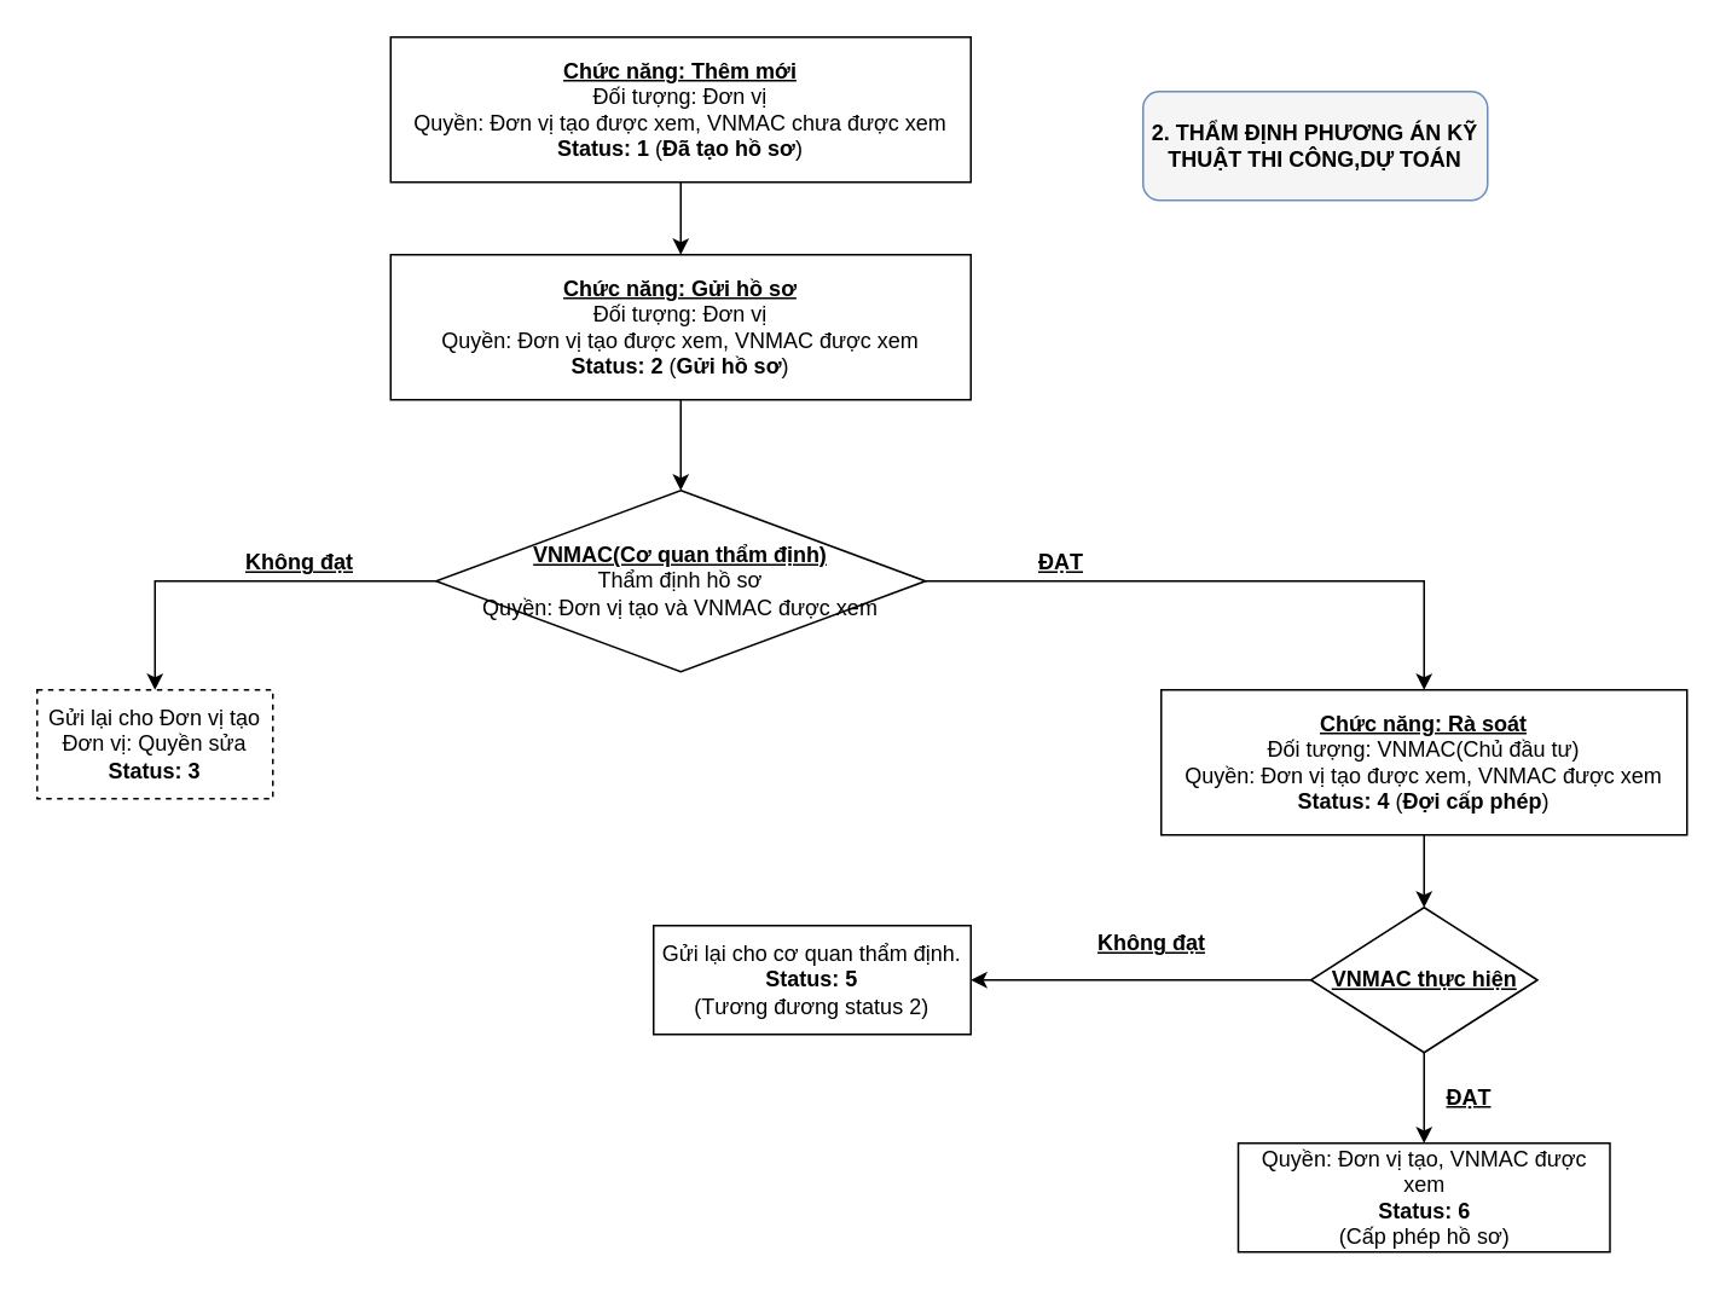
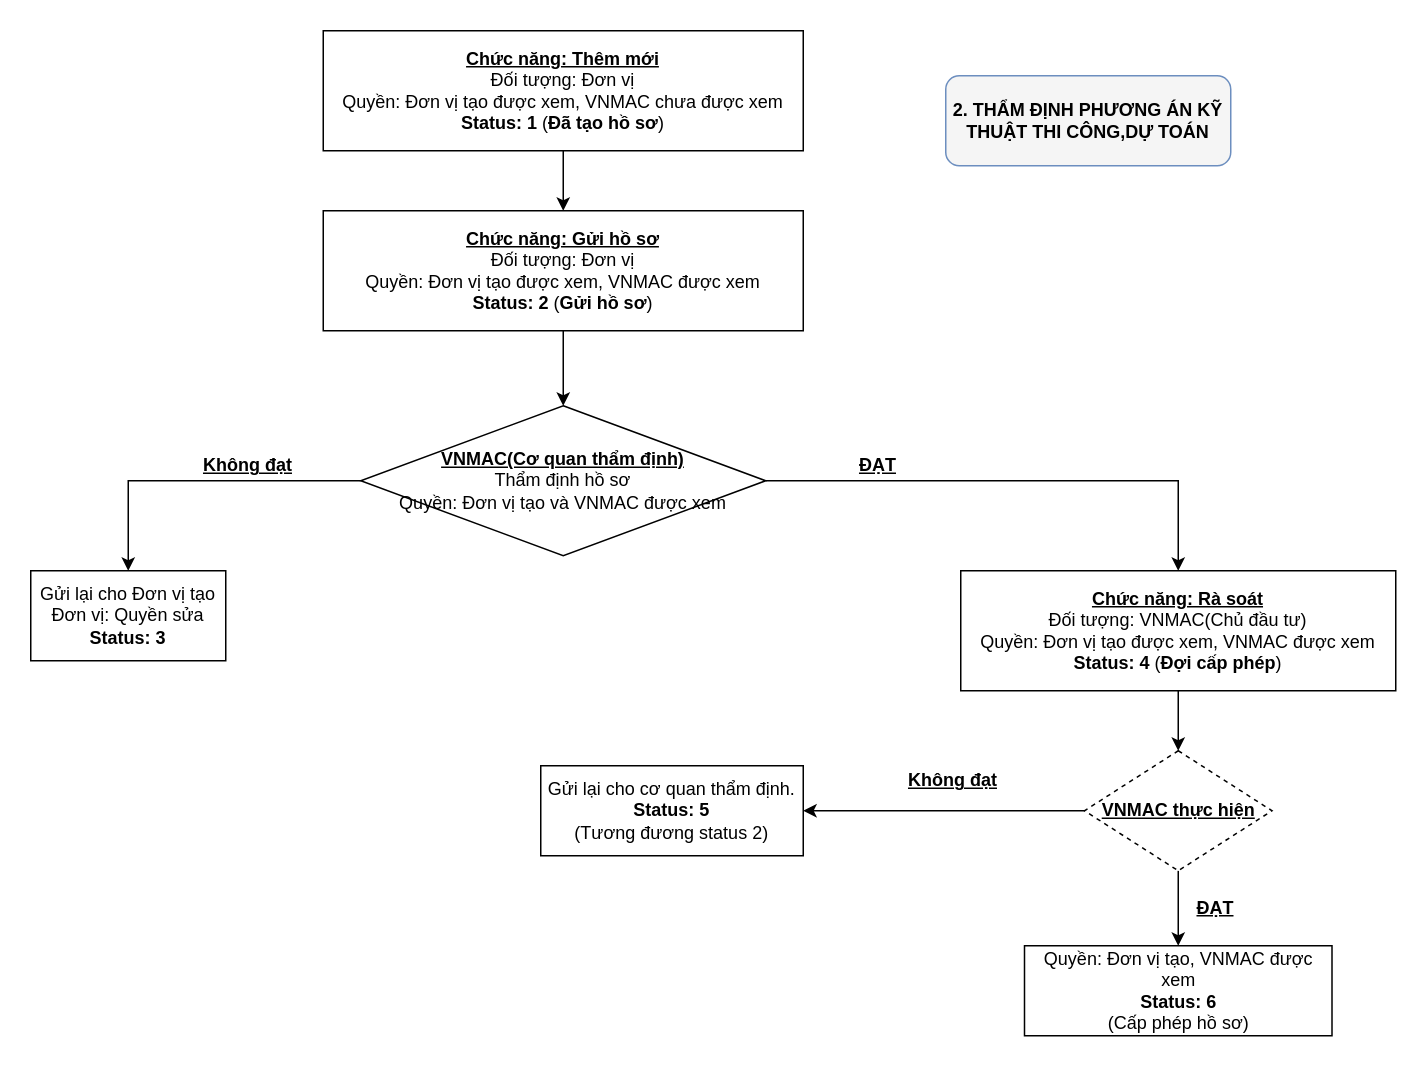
  <mxCell id="0" />
  <mxCell id="1" parent="0" />
  <mxCell id="2" value="" style="edgeStyle=orthogonalEdgeStyle;rounded=0;orthogonalLoop=1;jettySize=auto;html=1;entryX=0.5;entryY=0;entryDx=0;entryDy=0;" edge="1" parent="1" source="3" target="5"><mxGeometry relative="1" as="geometry"><mxPoint x="390" y="170" as="targetPoint" /></mxGeometry></mxCell>
  <mxCell id="3" value="&lt;b&gt;&lt;u&gt;Chức năng: Thêm mới&lt;/u&gt;&lt;/b&gt;&lt;br&gt;Đối tượng: Đơn vị&lt;br&gt;Quyền: Đơn vị tạo được xem, VNMAC chưa được xem&lt;br&gt;&lt;b&gt;Status: 1&lt;/b&gt; (&lt;b&gt;Đã tạo hồ sơ&lt;/b&gt;)" style="rounded=0;whiteSpace=wrap;html=1;" vertex="1" parent="1"><mxGeometry x="215" y="20" width="320" height="80" as="geometry" /></mxCell>
  <mxCell id="4" value="" style="edgeStyle=orthogonalEdgeStyle;rounded=0;orthogonalLoop=1;jettySize=auto;html=1;" edge="1" parent="1" source="5" target="8"><mxGeometry relative="1" as="geometry" /></mxCell>
  <mxCell id="5" value="&lt;b&gt;&lt;u&gt;Chức năng: Gửi hồ sơ&lt;/u&gt;&lt;/b&gt;&lt;br&gt;Đối tượng: Đơn vị&lt;br&gt;Quyền: Đơn vị tạo được xem, VNMAC được xem&lt;br&gt;&lt;b&gt;Status: 2&lt;/b&gt;&amp;nbsp;(&lt;b&gt;Gửi&amp;nbsp;hồ sơ&lt;/b&gt;)" style="rounded=0;whiteSpace=wrap;html=1;" vertex="1" parent="1"><mxGeometry x="215" y="140" width="320" height="80" as="geometry" /></mxCell>
  <mxCell id="6" value="" style="edgeStyle=orthogonalEdgeStyle;rounded=0;orthogonalLoop=1;jettySize=auto;html=1;" edge="1" parent="1" source="8" target="9"><mxGeometry relative="1" as="geometry" /></mxCell>
  <mxCell id="7" value="" style="edgeStyle=orthogonalEdgeStyle;rounded=0;orthogonalLoop=1;jettySize=auto;html=1;" edge="1" parent="1" source="8" target="12"><mxGeometry relative="1" as="geometry" /></mxCell>
  <mxCell id="8" value="&lt;b&gt;&lt;u&gt;VNMAC(Cơ quan thẩm định)&lt;br&gt;&lt;/u&gt;&lt;/b&gt;Thẩm định hồ sơ&lt;br&gt;Quyền: Đơn vị tạo và VNMAC được xem" style="rhombus;whiteSpace=wrap;html=1;rounded=0;" vertex="1" parent="1"><mxGeometry x="240" y="270" width="270" height="100" as="geometry" /></mxCell>
- <mxCell id="9" value="Gửi lại cho Đơn vị tạo&lt;br&gt;Đơn vị: Quyền sửa&lt;br&gt;&lt;b&gt;Status: 3&lt;/b&gt;" style="whiteSpace=wrap;html=1;rounded=0;dashed=1;" vertex="1" parent="1"><mxGeometry x="20" y="380" width="130" height="60" as="geometry" /></mxCell>
+ <mxCell id="9" value="Gửi lại cho Đơn vị tạo&lt;br&gt;Đơn vị: Quyền sửa&lt;br&gt;&lt;b&gt;Status: 3&lt;/b&gt;" style="whiteSpace=wrap;html=1;rounded=0;" vertex="1" parent="1"><mxGeometry x="20" y="380" width="130" height="60" as="geometry" /></mxCell>
  <mxCell id="10" value="&lt;b&gt;&lt;u&gt;Không đạt&lt;/u&gt;&lt;/b&gt;" style="text;html=1;strokeColor=none;fillColor=none;align=center;verticalAlign=middle;whiteSpace=wrap;rounded=0;" vertex="1" parent="1"><mxGeometry x="130" y="300" width="70" height="20" as="geometry" /></mxCell>
  <mxCell id="11" value="" style="edgeStyle=orthogonalEdgeStyle;rounded=0;orthogonalLoop=1;jettySize=auto;html=1;" edge="1" parent="1" source="12" target="16"><mxGeometry relative="1" as="geometry" /></mxCell>
  <mxCell id="12" value="&lt;b&gt;&lt;u&gt;Chức năng: Rà soát&lt;/u&gt;&lt;/b&gt;&lt;br&gt;Đối tượng: VNMAC(Chủ đầu tư)&lt;br&gt;Quyền: Đơn vị tạo được xem, VNMAC được xem&lt;br&gt;&lt;b&gt;Status: 4&lt;/b&gt;&amp;nbsp;(&lt;b&gt;Đợi cấp phép&lt;/b&gt;)" style="whiteSpace=wrap;html=1;rounded=0;" vertex="1" parent="1"><mxGeometry x="640" y="380" width="290" height="80" as="geometry" /></mxCell>
  <mxCell id="13" value="&lt;b&gt;&lt;u&gt;ĐẠT&lt;/u&gt;&lt;/b&gt;" style="text;html=1;strokeColor=none;fillColor=none;align=center;verticalAlign=middle;whiteSpace=wrap;rounded=0;" vertex="1" parent="1"><mxGeometry x="550" y="300" width="70" height="20" as="geometry" /></mxCell>
  <mxCell id="14" value="" style="edgeStyle=orthogonalEdgeStyle;rounded=0;orthogonalLoop=1;jettySize=auto;html=1;" edge="1" parent="1" source="16" target="17"><mxGeometry relative="1" as="geometry" /></mxCell>
  <mxCell id="15" value="" style="edgeStyle=orthogonalEdgeStyle;rounded=0;orthogonalLoop=1;jettySize=auto;html=1;" edge="1" parent="1" source="16" target="19"><mxGeometry relative="1" as="geometry" /></mxCell>
- <mxCell id="16" value="&lt;b&gt;&lt;u&gt;VNMAC thực hiện&lt;/u&gt;&lt;/b&gt;" style="rhombus;whiteSpace=wrap;html=1;rounded=0;" vertex="1" parent="1"><mxGeometry x="722.5" y="500" width="125" height="80" as="geometry" /></mxCell>
+ <mxCell id="16" value="&lt;b&gt;&lt;u&gt;VNMAC thực hiện&lt;/u&gt;&lt;/b&gt;" style="rhombus;whiteSpace=wrap;html=1;rounded=0;dashed=1;" vertex="1" parent="1"><mxGeometry x="722.5" y="500" width="125" height="80" as="geometry" /></mxCell>
  <mxCell id="17" value="Gửi lại cho cơ quan thẩm định.&lt;br&gt;&lt;b&gt;Status: 5&lt;/b&gt;&lt;br&gt;(Tương đương status 2)" style="whiteSpace=wrap;html=1;rounded=0;" vertex="1" parent="1"><mxGeometry x="360" y="510" width="175" height="60" as="geometry" /></mxCell>
  <mxCell id="18" value="&lt;b&gt;&lt;u&gt;Không đạt&lt;/u&gt;&lt;/b&gt;" style="text;html=1;strokeColor=none;fillColor=none;align=center;verticalAlign=middle;whiteSpace=wrap;rounded=0;" vertex="1" parent="1"><mxGeometry x="600" y="510" width="70" height="20" as="geometry" /></mxCell>
  <mxCell id="19" value="Quyền: Đơn vị tạo, VNMAC được xem&lt;br&gt;&lt;b&gt;Status: 6&lt;/b&gt;&lt;br&gt;(Cấp phép hồ sơ)" style="whiteSpace=wrap;html=1;rounded=0;" vertex="1" parent="1"><mxGeometry x="682.5" y="630" width="205" height="60" as="geometry" /></mxCell>
  <mxCell id="20" value="&lt;b&gt;&lt;u&gt;ĐẠT&lt;/u&gt;&lt;/b&gt;" style="text;html=1;strokeColor=none;fillColor=none;align=center;verticalAlign=middle;whiteSpace=wrap;rounded=0;" vertex="1" parent="1"><mxGeometry x="775" y="594.5" width="70" height="20" as="geometry" /></mxCell>
  <mxCell id="21" value="&lt;b&gt;2. THẨM ĐỊNH PHƯƠNG ÁN KỸ THUẬT THI CÔNG,DỰ TOÁN&lt;/b&gt;" style="rounded=1;whiteSpace=wrap;html=1;fillColor=#f5f5f5;strokeColor=#6c8ebf;" vertex="1" parent="1"><mxGeometry x="630" y="50" width="190" height="60" as="geometry" /></mxCell>
